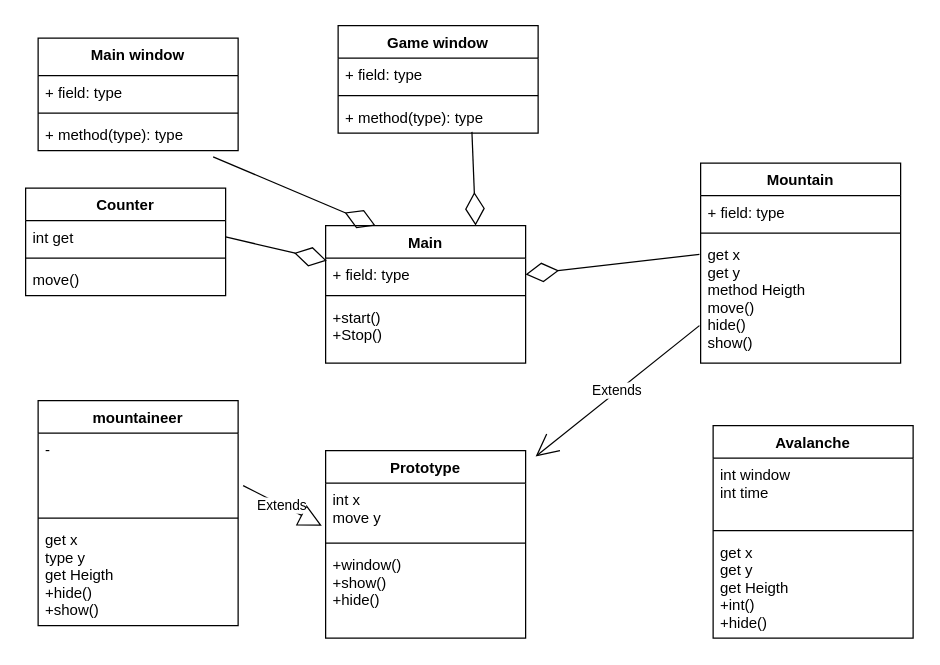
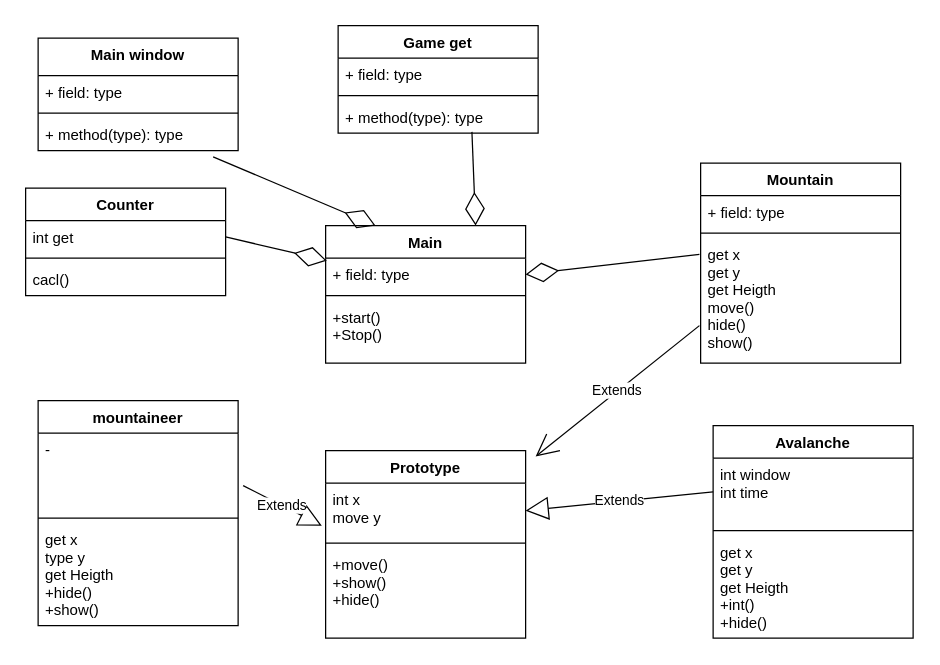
  <mxCell id="0" />
  <mxCell id="1" parent="0" />
  <mxCell id="2" value="mountaineer" style="swimlane;fontStyle=1;align=center;verticalAlign=top;childLayout=stackLayout;horizontal=1;startSize=26;horizontalStack=0;resizeParent=1;resizeParentMax=0;resizeLast=0;collapsible=1;marginBottom=0;hachureGap=4;pointerEvents=0;" vertex="1" parent="1"><mxGeometry x="30" y="320" width="160" height="180" as="geometry" /></mxCell>
  <mxCell id="3" value="-" style="text;strokeColor=none;fillColor=none;align=left;verticalAlign=top;spacingLeft=4;spacingRight=4;overflow=hidden;rotatable=0;points=[[0,0.5],[1,0.5]];portConstraint=eastwest;" vertex="1" parent="2"><mxGeometry y="26" width="160" height="64" as="geometry" /></mxCell>
  <mxCell id="4" value="" style="line;strokeWidth=1;fillColor=none;align=left;verticalAlign=middle;spacingTop=-1;spacingLeft=3;spacingRight=3;rotatable=0;labelPosition=right;points=[];portConstraint=eastwest;" vertex="1" parent="2"><mxGeometry y="90" width="160" height="8" as="geometry" /></mxCell>
  <mxCell id="5" value="get x&#10;type y&#10;get Heigth&#10;+hide()&#10;+show()" style="text;strokeColor=none;fillColor=none;align=left;verticalAlign=top;spacingLeft=4;spacingRight=4;overflow=hidden;rotatable=0;points=[[0,0.5],[1,0.5]];portConstraint=eastwest;" vertex="1" parent="2"><mxGeometry y="98" width="160" height="82" as="geometry" /></mxCell>
  <mxCell id="6" value="Main" style="swimlane;fontStyle=1;align=center;verticalAlign=top;childLayout=stackLayout;horizontal=1;startSize=26;horizontalStack=0;resizeParent=1;resizeParentMax=0;resizeLast=0;collapsible=1;marginBottom=0;hachureGap=4;pointerEvents=0;" vertex="1" parent="1"><mxGeometry x="260" y="180" width="160" height="110" as="geometry" /></mxCell>
  <mxCell id="7" value="+ field: type" style="text;strokeColor=none;fillColor=none;align=left;verticalAlign=top;spacingLeft=4;spacingRight=4;overflow=hidden;rotatable=0;points=[[0,0.5],[1,0.5]];portConstraint=eastwest;" vertex="1" parent="6"><mxGeometry y="26" width="160" height="26" as="geometry" /></mxCell>
  <mxCell id="8" value="" style="line;strokeWidth=1;fillColor=none;align=left;verticalAlign=middle;spacingTop=-1;spacingLeft=3;spacingRight=3;rotatable=0;labelPosition=right;points=[];portConstraint=eastwest;" vertex="1" parent="6"><mxGeometry y="52" width="160" height="8" as="geometry" /></mxCell>
  <mxCell id="9" value="+start()&#10;+Stop()" style="text;strokeColor=none;fillColor=none;align=left;verticalAlign=top;spacingLeft=4;spacingRight=4;overflow=hidden;rotatable=0;points=[[0,0.5],[1,0.5]];portConstraint=eastwest;" vertex="1" parent="6"><mxGeometry y="60" width="160" height="50" as="geometry" /></mxCell>
  <mxCell id="10" value="Prototype" style="swimlane;fontStyle=1;align=center;verticalAlign=top;childLayout=stackLayout;horizontal=1;startSize=26;horizontalStack=0;resizeParent=1;resizeParentMax=0;resizeLast=0;collapsible=1;marginBottom=0;hachureGap=4;pointerEvents=0;" vertex="1" parent="1"><mxGeometry x="260" y="360" width="160" height="150" as="geometry" /></mxCell>
  <mxCell id="11" value="int x&#10;move y&#10;" style="text;strokeColor=none;fillColor=none;align=left;verticalAlign=top;spacingLeft=4;spacingRight=4;overflow=hidden;rotatable=0;points=[[0,0.5],[1,0.5]];portConstraint=eastwest;" vertex="1" parent="10"><mxGeometry y="26" width="160" height="44" as="geometry" /></mxCell>
  <mxCell id="12" value="" style="line;strokeWidth=1;fillColor=none;align=left;verticalAlign=middle;spacingTop=-1;spacingLeft=3;spacingRight=3;rotatable=0;labelPosition=right;points=[];portConstraint=eastwest;" vertex="1" parent="10"><mxGeometry y="70" width="160" height="8" as="geometry" /></mxCell>
- <mxCell id="13" value="+window()&#10;+show()&#10;+hide()&#10;" style="text;strokeColor=none;fillColor=none;align=left;verticalAlign=top;spacingLeft=4;spacingRight=4;overflow=hidden;rotatable=0;points=[[0,0.5],[1,0.5]];portConstraint=eastwest;" vertex="1" parent="10"><mxGeometry y="78" width="160" height="72" as="geometry" /></mxCell>
+ <mxCell id="13" value="+move()&#10;+show()&#10;+hide()&#10;" style="text;strokeColor=none;fillColor=none;align=left;verticalAlign=top;spacingLeft=4;spacingRight=4;overflow=hidden;rotatable=0;points=[[0,0.5],[1,0.5]];portConstraint=eastwest;" vertex="1" parent="10"><mxGeometry y="78" width="160" height="72" as="geometry" /></mxCell>
  <mxCell id="14" value="Extends" style="endArrow=block;endSize=16;endFill=0;html=1;sourcePerimeterSpacing=8;targetPerimeterSpacing=8;entryX=-0.019;entryY=0.773;entryDx=0;entryDy=0;entryPerimeter=0;exitX=1.025;exitY=0.656;exitDx=0;exitDy=0;exitPerimeter=0;" edge="1" parent="1" source="3" target="11"><mxGeometry width="160" relative="1" as="geometry"><mxPoint x="310" y="470" as="sourcePoint" /><mxPoint x="470" y="470" as="targetPoint" /></mxGeometry></mxCell>
  <mxCell id="15" value="Avalanche" style="swimlane;fontStyle=1;align=center;verticalAlign=top;childLayout=stackLayout;horizontal=1;startSize=26;horizontalStack=0;resizeParent=1;resizeParentMax=0;resizeLast=0;collapsible=1;marginBottom=0;hachureGap=4;pointerEvents=0;" vertex="1" parent="1"><mxGeometry x="570" y="340" width="160" height="170" as="geometry" /></mxCell>
  <mxCell id="16" value="int window&#10;int time" style="text;strokeColor=none;fillColor=none;align=left;verticalAlign=top;spacingLeft=4;spacingRight=4;overflow=hidden;rotatable=0;points=[[0,0.5],[1,0.5]];portConstraint=eastwest;" vertex="1" parent="15"><mxGeometry y="26" width="160" height="54" as="geometry" /></mxCell>
  <mxCell id="17" value="" style="line;strokeWidth=1;fillColor=none;align=left;verticalAlign=middle;spacingTop=-1;spacingLeft=3;spacingRight=3;rotatable=0;labelPosition=right;points=[];portConstraint=eastwest;" vertex="1" parent="15"><mxGeometry y="80" width="160" height="8" as="geometry" /></mxCell>
  <mxCell id="18" value="get x&#10;get y&#10;get Heigth&#10;+int()&#10;+hide()" style="text;strokeColor=none;fillColor=none;align=left;verticalAlign=top;spacingLeft=4;spacingRight=4;overflow=hidden;rotatable=0;points=[[0,0.5],[1,0.5]];portConstraint=eastwest;" vertex="1" parent="15"><mxGeometry y="88" width="160" height="82" as="geometry" /></mxCell>
- <mxCell id="20" value="Game window" style="swimlane;fontStyle=1;align=center;verticalAlign=top;childLayout=stackLayout;horizontal=1;startSize=26;horizontalStack=0;resizeParent=1;resizeParentMax=0;resizeLast=0;collapsible=1;marginBottom=0;hachureGap=4;pointerEvents=0;" vertex="1" parent="1"><mxGeometry x="270" y="20" width="160" height="86" as="geometry" /></mxCell>
+ <mxCell id="19" value="Extends" style="endArrow=block;endSize=16;endFill=0;html=1;sourcePerimeterSpacing=8;targetPerimeterSpacing=8;entryX=1;entryY=0.5;entryDx=0;entryDy=0;exitX=0;exitY=0.5;exitDx=0;exitDy=0;" edge="1" parent="1" source="16" target="11"><mxGeometry width="160" relative="1" as="geometry"><mxPoint x="264" y="277.984" as="sourcePoint" /><mxPoint x="346.96" y="270.012" as="targetPoint" /></mxGeometry></mxCell>
+ <mxCell id="20" value="Game get" style="swimlane;fontStyle=1;align=center;verticalAlign=top;childLayout=stackLayout;horizontal=1;startSize=26;horizontalStack=0;resizeParent=1;resizeParentMax=0;resizeLast=0;collapsible=1;marginBottom=0;hachureGap=4;pointerEvents=0;" vertex="1" parent="1"><mxGeometry x="270" y="20" width="160" height="86" as="geometry" /></mxCell>
  <mxCell id="21" value="+ field: type" style="text;strokeColor=none;fillColor=none;align=left;verticalAlign=top;spacingLeft=4;spacingRight=4;overflow=hidden;rotatable=0;points=[[0,0.5],[1,0.5]];portConstraint=eastwest;" vertex="1" parent="20"><mxGeometry y="26" width="160" height="26" as="geometry" /></mxCell>
  <mxCell id="22" value="" style="line;strokeWidth=1;fillColor=none;align=left;verticalAlign=middle;spacingTop=-1;spacingLeft=3;spacingRight=3;rotatable=0;labelPosition=right;points=[];portConstraint=eastwest;" vertex="1" parent="20"><mxGeometry y="52" width="160" height="8" as="geometry" /></mxCell>
  <mxCell id="23" value="+ method(type): type" style="text;strokeColor=none;fillColor=none;align=left;verticalAlign=top;spacingLeft=4;spacingRight=4;overflow=hidden;rotatable=0;points=[[0,0.5],[1,0.5]];portConstraint=eastwest;" vertex="1" parent="20"><mxGeometry y="60" width="160" height="26" as="geometry" /></mxCell>
  <mxCell id="24" value="Main window" style="swimlane;fontStyle=1;align=center;verticalAlign=top;childLayout=stackLayout;horizontal=1;startSize=30;horizontalStack=0;resizeParent=1;resizeParentMax=0;resizeLast=0;collapsible=1;marginBottom=0;hachureGap=4;pointerEvents=0;" vertex="1" parent="1"><mxGeometry x="30" y="30" width="160" height="90" as="geometry" /></mxCell>
  <mxCell id="25" value="+ field: type" style="text;strokeColor=none;fillColor=none;align=left;verticalAlign=top;spacingLeft=4;spacingRight=4;overflow=hidden;rotatable=0;points=[[0,0.5],[1,0.5]];portConstraint=eastwest;" vertex="1" parent="24"><mxGeometry y="30" width="160" height="26" as="geometry" /></mxCell>
  <mxCell id="26" value="" style="line;strokeWidth=1;fillColor=none;align=left;verticalAlign=middle;spacingTop=-1;spacingLeft=3;spacingRight=3;rotatable=0;labelPosition=right;points=[];portConstraint=eastwest;" vertex="1" parent="24"><mxGeometry y="56" width="160" height="8" as="geometry" /></mxCell>
  <mxCell id="27" value="+ method(type): type" style="text;strokeColor=none;fillColor=none;align=left;verticalAlign=top;spacingLeft=4;spacingRight=4;overflow=hidden;rotatable=0;points=[[0,0.5],[1,0.5]];portConstraint=eastwest;" vertex="1" parent="24"><mxGeometry y="64" width="160" height="26" as="geometry" /></mxCell>
  <mxCell id="28" value="Mountain" style="swimlane;fontStyle=1;align=center;verticalAlign=top;childLayout=stackLayout;horizontal=1;startSize=26;horizontalStack=0;resizeParent=1;resizeParentMax=0;resizeLast=0;collapsible=1;marginBottom=0;hachureGap=4;pointerEvents=0;" vertex="1" parent="1"><mxGeometry x="560" y="130" width="160" height="160" as="geometry" /></mxCell>
  <mxCell id="29" value="+ field: type" style="text;strokeColor=none;fillColor=none;align=left;verticalAlign=top;spacingLeft=4;spacingRight=4;overflow=hidden;rotatable=0;points=[[0,0.5],[1,0.5]];portConstraint=eastwest;" vertex="1" parent="28"><mxGeometry y="26" width="160" height="26" as="geometry" /></mxCell>
  <mxCell id="30" value="" style="line;strokeWidth=1;fillColor=none;align=left;verticalAlign=middle;spacingTop=-1;spacingLeft=3;spacingRight=3;rotatable=0;labelPosition=right;points=[];portConstraint=eastwest;" vertex="1" parent="28"><mxGeometry y="52" width="160" height="8" as="geometry" /></mxCell>
- <mxCell id="31" value="get x &#10;get y&#10;method Heigth&#10;move()&#10;hide()&#10;show()" style="text;strokeColor=none;fillColor=none;align=left;verticalAlign=top;spacingLeft=4;spacingRight=4;overflow=hidden;rotatable=0;points=[[0,0.5],[1,0.5]];portConstraint=eastwest;" vertex="1" parent="28"><mxGeometry y="60" width="160" height="100" as="geometry" /></mxCell>
+ <mxCell id="31" value="get x &#10;get y&#10;get Heigth&#10;move()&#10;hide()&#10;show()" style="text;strokeColor=none;fillColor=none;align=left;verticalAlign=top;spacingLeft=4;spacingRight=4;overflow=hidden;rotatable=0;points=[[0,0.5],[1,0.5]];portConstraint=eastwest;" vertex="1" parent="28"><mxGeometry y="60" width="160" height="100" as="geometry" /></mxCell>
  <mxCell id="32" value="Extends" style="endArrow=open;endSize=16;endFill=0;html=1;sourcePerimeterSpacing=8;targetPerimeterSpacing=8;exitX=-0.006;exitY=0.7;exitDx=0;exitDy=0;exitPerimeter=0;" edge="1" parent="1" source="31" target="10"><mxGeometry width="160" relative="1" as="geometry"><mxPoint x="580" y="263" as="sourcePoint" /><mxPoint x="510" y="258" as="targetPoint" /></mxGeometry></mxCell>
  <mxCell id="33" value="" style="endArrow=diamondThin;endFill=0;endSize=24;html=1;sourcePerimeterSpacing=8;targetPerimeterSpacing=8;entryX=1;entryY=0.5;entryDx=0;entryDy=0;exitX=-0.006;exitY=0.13;exitDx=0;exitDy=0;exitPerimeter=0;" edge="1" parent="1" source="31" target="7"><mxGeometry width="160" relative="1" as="geometry"><mxPoint x="234" y="401.968" as="sourcePoint" /><mxPoint x="376" y="481.98" as="targetPoint" /></mxGeometry></mxCell>
  <mxCell id="34" value="" style="endArrow=diamondThin;endFill=0;endSize=24;html=1;sourcePerimeterSpacing=8;targetPerimeterSpacing=8;entryX=0.25;entryY=0;entryDx=0;entryDy=0;exitX=0.875;exitY=1.192;exitDx=0;exitDy=0;exitPerimeter=0;" edge="1" parent="1" source="27" target="6"><mxGeometry width="160" relative="1" as="geometry"><mxPoint x="569.04" y="213" as="sourcePoint" /><mxPoint x="430" y="229" as="targetPoint" /></mxGeometry></mxCell>
  <mxCell id="35" value="" style="endArrow=diamondThin;endFill=0;endSize=24;html=1;sourcePerimeterSpacing=8;targetPerimeterSpacing=8;entryX=0.75;entryY=0;entryDx=0;entryDy=0;exitX=0.669;exitY=0.962;exitDx=0;exitDy=0;exitPerimeter=0;" edge="1" parent="1" source="23" target="6"><mxGeometry width="160" relative="1" as="geometry"><mxPoint x="579.04" y="223" as="sourcePoint" /><mxPoint x="440" y="239" as="targetPoint" /></mxGeometry></mxCell>
  <mxCell id="36" value="Counter" style="swimlane;fontStyle=1;align=center;verticalAlign=top;childLayout=stackLayout;horizontal=1;startSize=26;horizontalStack=0;resizeParent=1;resizeParentMax=0;resizeLast=0;collapsible=1;marginBottom=0;hachureGap=4;pointerEvents=0;" vertex="1" parent="1"><mxGeometry x="20" y="150" width="160" height="86" as="geometry" /></mxCell>
  <mxCell id="37" value="int get" style="text;strokeColor=none;fillColor=none;align=left;verticalAlign=top;spacingLeft=4;spacingRight=4;overflow=hidden;rotatable=0;points=[[0,0.5],[1,0.5]];portConstraint=eastwest;" vertex="1" parent="36"><mxGeometry y="26" width="160" height="26" as="geometry" /></mxCell>
  <mxCell id="38" value="" style="line;strokeWidth=1;fillColor=none;align=left;verticalAlign=middle;spacingTop=-1;spacingLeft=3;spacingRight=3;rotatable=0;labelPosition=right;points=[];portConstraint=eastwest;" vertex="1" parent="36"><mxGeometry y="52" width="160" height="8" as="geometry" /></mxCell>
- <mxCell id="39" value="move()" style="text;strokeColor=none;fillColor=none;align=left;verticalAlign=top;spacingLeft=4;spacingRight=4;overflow=hidden;rotatable=0;points=[[0,0.5],[1,0.5]];portConstraint=eastwest;" vertex="1" parent="36"><mxGeometry y="60" width="160" height="26" as="geometry" /></mxCell>
+ <mxCell id="39" value="cacl()" style="text;strokeColor=none;fillColor=none;align=left;verticalAlign=top;spacingLeft=4;spacingRight=4;overflow=hidden;rotatable=0;points=[[0,0.5],[1,0.5]];portConstraint=eastwest;" vertex="1" parent="36"><mxGeometry y="60" width="160" height="26" as="geometry" /></mxCell>
  <mxCell id="40" value="" style="endArrow=diamondThin;endFill=0;endSize=24;html=1;sourcePerimeterSpacing=8;targetPerimeterSpacing=8;entryX=0.006;entryY=0.077;entryDx=0;entryDy=0;exitX=1;exitY=0.5;exitDx=0;exitDy=0;entryPerimeter=0;" edge="1" parent="1" source="37" target="7"><mxGeometry width="160" relative="1" as="geometry"><mxPoint x="180" y="134.992" as="sourcePoint" /><mxPoint x="310" y="190" as="targetPoint" /></mxGeometry></mxCell>
